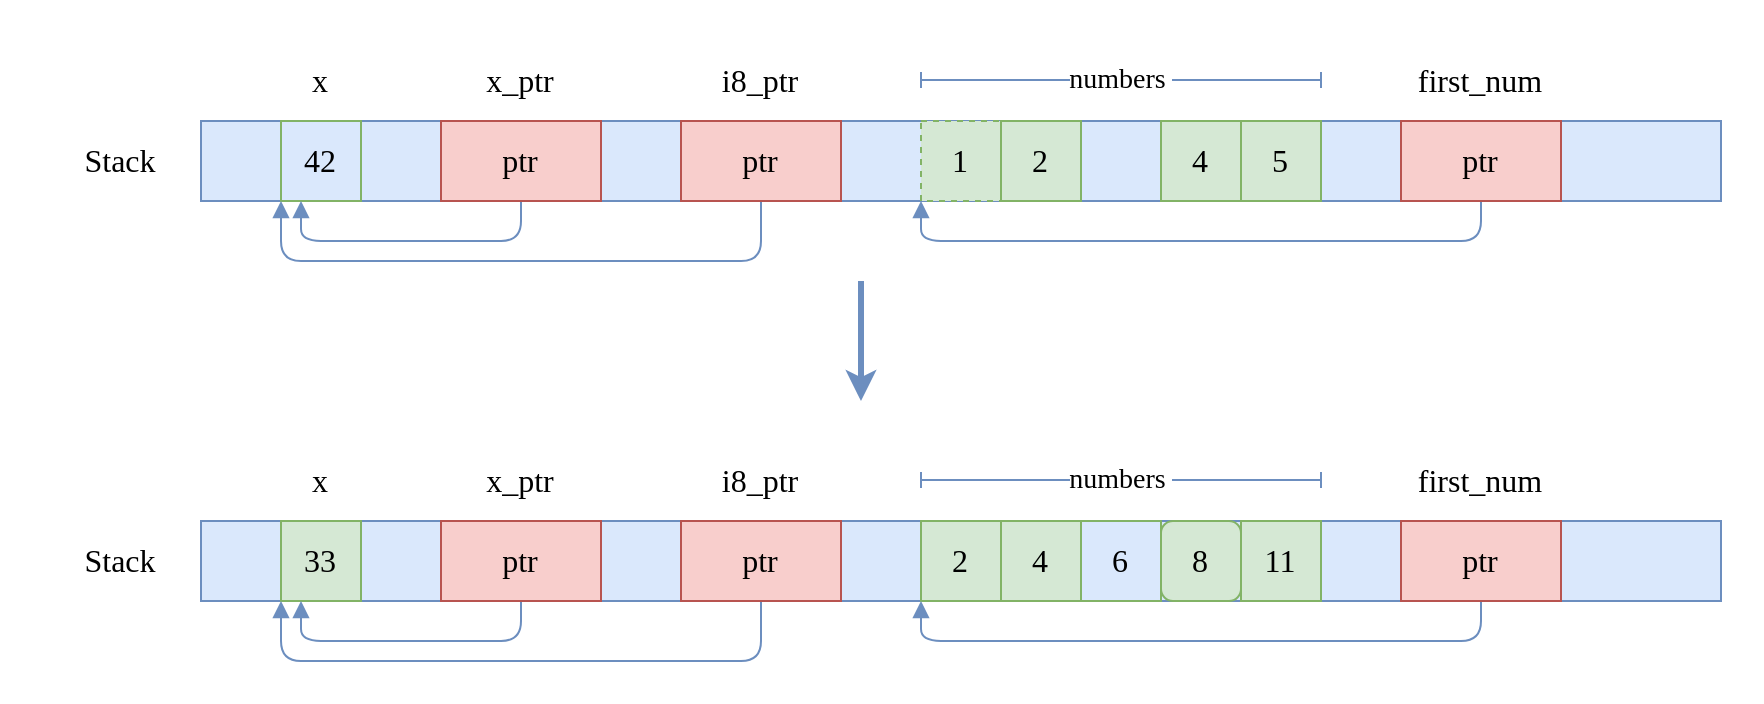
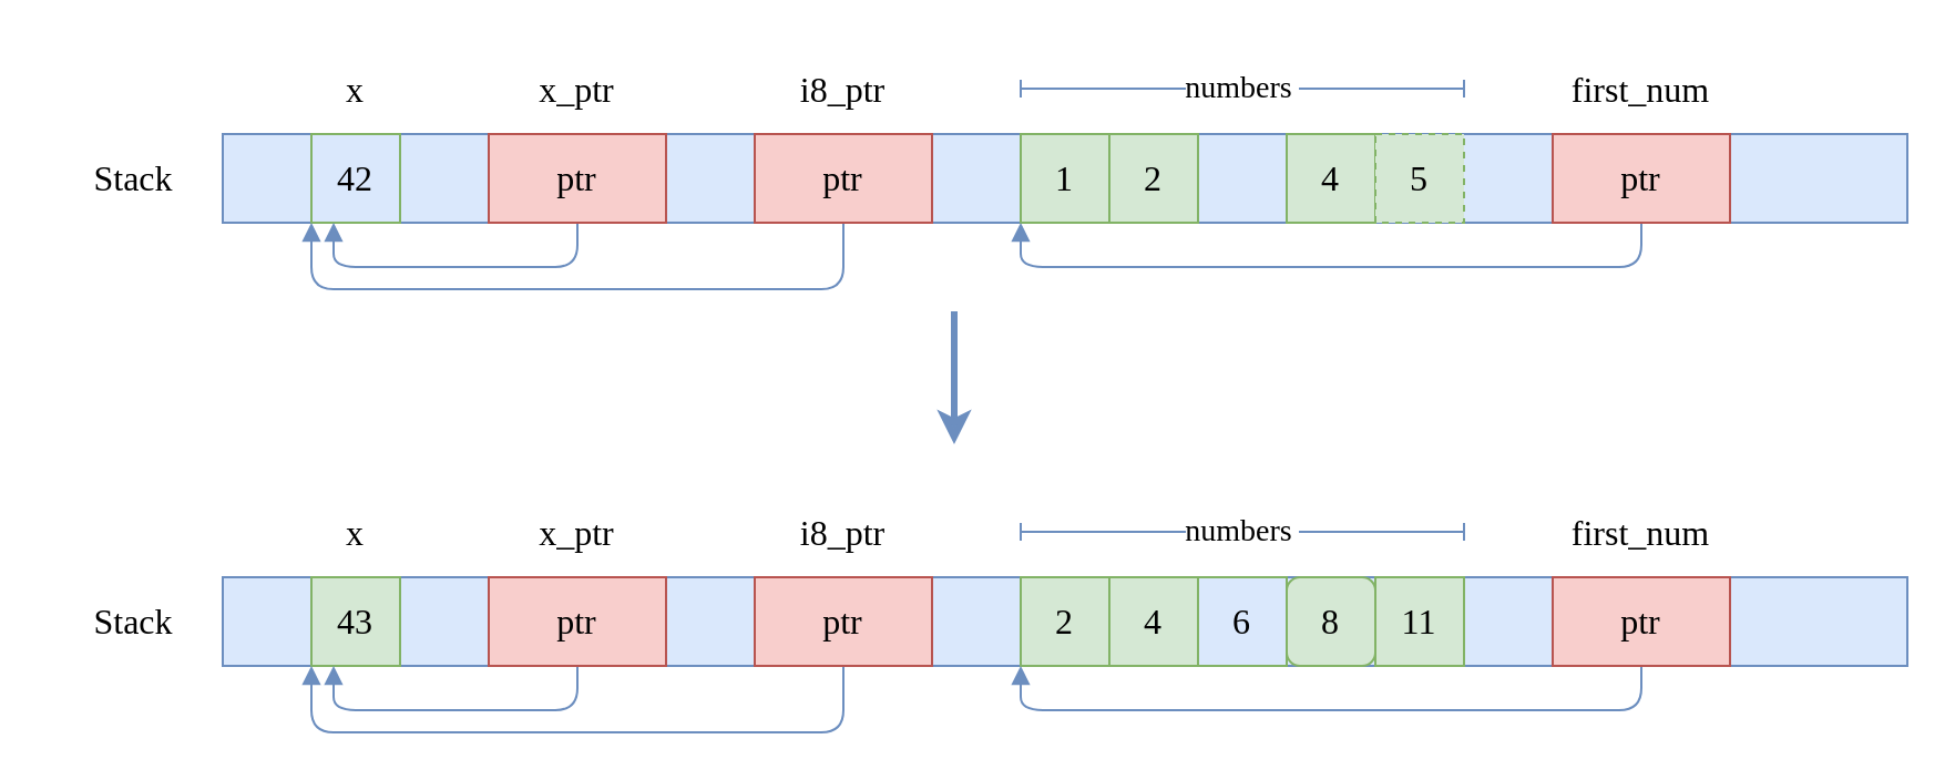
  <mxCell id="0" />
  <mxCell id="1" parent="0" />
  <mxCell id="2" value="" style="rounded=0;whiteSpace=wrap;html=1;shadow=0;strokeColor=#6c8ebf;strokeWidth=1;fontFamily=Ubuntu;fontSize=16;fontStyle=0;fillColor=#dae8fc;" vertex="1" parent="1"><mxGeometry x="100" y="60" width="760" height="40" as="geometry" /></mxCell>
  <mxCell id="3" value="Stack" style="text;html=1;align=center;verticalAlign=middle;whiteSpace=wrap;rounded=0;fontFamily=Ubuntu;fontSize=16;fontStyle=0;" vertex="1" parent="1"><mxGeometry x="20" y="60" width="80" height="40" as="geometry" /></mxCell>
- <mxCell id="4" value="1" style="rounded=0;whiteSpace=wrap;html=1;shadow=0;strokeColor=#82b366;strokeWidth=1;fontFamily=Ubuntu;fontSize=16;fontStyle=0;fillColor=#d5e8d4;dashed=1;" vertex="1" parent="1"><mxGeometry x="460" y="60" width="40" height="40" as="geometry" /></mxCell>
+ <mxCell id="4" value="1" style="rounded=0;whiteSpace=wrap;html=1;shadow=0;strokeColor=#82b366;strokeWidth=1;fontFamily=Ubuntu;fontSize=16;fontStyle=0;fillColor=#d5e8d4;" vertex="1" parent="1"><mxGeometry x="460" y="60" width="40" height="40" as="geometry" /></mxCell>
  <mxCell id="5" value="2" style="rounded=0;whiteSpace=wrap;html=1;shadow=0;strokeColor=#82b366;strokeWidth=1;fontFamily=Ubuntu;fontSize=16;fontStyle=0;fillColor=#d5e8d4;" vertex="1" parent="1"><mxGeometry x="500" y="60" width="40" height="40" as="geometry" /></mxCell>
  <mxCell id="6" value="4" style="rounded=0;whiteSpace=wrap;html=1;shadow=0;strokeColor=#82b366;strokeWidth=1;fontFamily=Ubuntu;fontSize=16;fontStyle=0;fillColor=#d5e8d4;" vertex="1" parent="1"><mxGeometry x="580" y="60" width="40" height="40" as="geometry" /></mxCell>
- <mxCell id="7" value="5" style="rounded=0;whiteSpace=wrap;html=1;shadow=0;strokeColor=#82b366;strokeWidth=1;fontFamily=Ubuntu;fontSize=16;fontStyle=0;fillColor=#d5e8d4;" vertex="1" parent="1"><mxGeometry x="620" y="60" width="40" height="40" as="geometry" /></mxCell>
+ <mxCell id="7" value="5" style="rounded=0;whiteSpace=wrap;html=1;shadow=0;strokeColor=#82b366;strokeWidth=1;fontFamily=Ubuntu;fontSize=16;fontStyle=0;fillColor=#d5e8d4;dashed=1;" vertex="1" parent="1"><mxGeometry x="620" y="60" width="40" height="40" as="geometry" /></mxCell>
  <mxCell id="8" value="numbers&amp;nbsp;" style="endArrow=baseDash;startArrow=baseDash;html=1;rounded=1;shadow=0;strokeColor=#6c8ebf;strokeWidth=1;fontFamily=Ubuntu;fontSize=14;fontStyle=0;fillColor=#dae8fc;endFill=0;startFill=0;" edge="1" parent="1"><mxGeometry width="50" height="50" relative="1" as="geometry"><mxPoint x="460" y="39.5" as="sourcePoint" /><mxPoint x="660" y="39.5" as="targetPoint" /></mxGeometry></mxCell>
  <mxCell id="9" style="edgeStyle=orthogonalEdgeStyle;rounded=1;orthogonalLoop=1;jettySize=auto;html=1;entryX=0;entryY=1;entryDx=0;entryDy=0;shadow=0;strokeColor=#6c8ebf;strokeWidth=1;fontFamily=Ubuntu;fontSize=14;fontStyle=0;endArrow=block;endFill=1;fillColor=#dae8fc;" edge="1" parent="1" source="10" target="4"><mxGeometry relative="1" as="geometry"><Array as="points"><mxPoint x="740" y="120" /><mxPoint x="460" y="120" /></Array></mxGeometry></mxCell>
  <mxCell id="10" value="ptr" style="rounded=0;whiteSpace=wrap;html=1;shadow=0;strokeColor=#b85450;strokeWidth=1;fontFamily=Ubuntu;fontSize=16;fontStyle=0;fillColor=#f8cecc;" vertex="1" parent="1"><mxGeometry x="700" y="60" width="80" height="40" as="geometry" /></mxCell>
  <mxCell id="11" value="42" style="rounded=0;whiteSpace=wrap;html=1;shadow=0;strokeColor=#82b366;strokeWidth=1;fontFamily=Ubuntu;fontSize=16;fontStyle=0;fillColor=#dae8fc;" vertex="1" parent="1"><mxGeometry x="140" y="60" width="40" height="40" as="geometry" /></mxCell>
  <mxCell id="12" value="x" style="text;html=1;align=center;verticalAlign=middle;whiteSpace=wrap;rounded=0;fontFamily=Ubuntu;fontSize=16;fontStyle=0;" vertex="1" parent="1"><mxGeometry x="140" y="20" width="40" height="40" as="geometry" /></mxCell>
  <mxCell id="13" style="edgeStyle=orthogonalEdgeStyle;rounded=1;orthogonalLoop=1;jettySize=auto;html=1;entryX=0.25;entryY=1;entryDx=0;entryDy=0;shadow=0;strokeColor=#6c8ebf;strokeWidth=1;fontFamily=Ubuntu;fontSize=14;fontStyle=0;endArrow=block;endFill=1;fillColor=#dae8fc;exitX=0.5;exitY=1;exitDx=0;exitDy=0;" edge="1" parent="1" source="14" target="11"><mxGeometry relative="1" as="geometry" /></mxCell>
  <mxCell id="14" value="ptr" style="rounded=0;whiteSpace=wrap;html=1;shadow=0;strokeColor=#b85450;strokeWidth=1;fontFamily=Ubuntu;fontSize=16;fontStyle=0;fillColor=#f8cecc;" vertex="1" parent="1"><mxGeometry x="220" y="60" width="80" height="40" as="geometry" /></mxCell>
  <mxCell id="15" value="x_ptr" style="text;html=1;align=center;verticalAlign=middle;whiteSpace=wrap;rounded=0;fontFamily=Ubuntu;fontSize=16;fontStyle=0;" vertex="1" parent="1"><mxGeometry x="220" y="20" width="80" height="40" as="geometry" /></mxCell>
  <mxCell id="16" style="edgeStyle=orthogonalEdgeStyle;rounded=1;orthogonalLoop=1;jettySize=auto;html=1;entryX=0;entryY=1;entryDx=0;entryDy=0;shadow=0;strokeColor=#6c8ebf;strokeWidth=1;fontFamily=Ubuntu;fontSize=14;fontStyle=0;endArrow=block;endFill=1;fillColor=#dae8fc;" edge="1" parent="1" source="17" target="11"><mxGeometry relative="1" as="geometry"><Array as="points"><mxPoint x="380" y="130" /><mxPoint x="140" y="130" /></Array></mxGeometry></mxCell>
  <mxCell id="17" value="ptr" style="rounded=0;whiteSpace=wrap;html=1;shadow=0;strokeColor=#b85450;strokeWidth=1;fontFamily=Ubuntu;fontSize=16;fontStyle=0;fillColor=#f8cecc;" vertex="1" parent="1"><mxGeometry x="340" y="60" width="80" height="40" as="geometry" /></mxCell>
  <mxCell id="18" value="i8_ptr" style="text;html=1;align=center;verticalAlign=middle;whiteSpace=wrap;rounded=0;fontFamily=Ubuntu;fontSize=16;fontStyle=0;" vertex="1" parent="1"><mxGeometry x="340" y="20" width="80" height="40" as="geometry" /></mxCell>
  <mxCell id="19" value="first_num" style="text;html=1;align=center;verticalAlign=middle;whiteSpace=wrap;rounded=0;fontFamily=Ubuntu;fontSize=16;fontStyle=0;" vertex="1" parent="1"><mxGeometry x="700" y="20" width="80" height="40" as="geometry" /></mxCell>
  <mxCell id="20" value="" style="rounded=0;whiteSpace=wrap;html=1;shadow=0;strokeColor=#6c8ebf;strokeWidth=1;fontFamily=Ubuntu;fontSize=16;fontStyle=0;fillColor=#dae8fc;" vertex="1" parent="1"><mxGeometry x="100" y="260" width="760" height="40" as="geometry" /></mxCell>
  <mxCell id="21" value="Stack" style="text;html=1;align=center;verticalAlign=middle;whiteSpace=wrap;rounded=0;fontFamily=Ubuntu;fontSize=16;fontStyle=0;" vertex="1" parent="1"><mxGeometry x="20" y="260" width="80" height="40" as="geometry" /></mxCell>
  <mxCell id="22" value="2" style="rounded=0;whiteSpace=wrap;html=1;shadow=0;strokeColor=#82b366;strokeWidth=1;fontFamily=Ubuntu;fontSize=16;fontStyle=0;fillColor=#d5e8d4;" vertex="1" parent="1"><mxGeometry x="460" y="260" width="40" height="40" as="geometry" /></mxCell>
  <mxCell id="23" value="4" style="rounded=0;whiteSpace=wrap;html=1;shadow=0;strokeColor=#82b366;strokeWidth=1;fontFamily=Ubuntu;fontSize=16;fontStyle=0;fillColor=#d5e8d4;" vertex="1" parent="1"><mxGeometry x="500" y="260" width="40" height="40" as="geometry" /></mxCell>
  <mxCell id="24" value="6" style="rounded=0;whiteSpace=wrap;html=1;shadow=0;strokeColor=#82b366;strokeWidth=1;fontFamily=Ubuntu;fontSize=16;fontStyle=0;fillColor=#dae8fc;" vertex="1" parent="1"><mxGeometry x="540" y="260" width="40" height="40" as="geometry" /></mxCell>
  <mxCell id="25" value="8" style="whiteSpace=wrap;html=1;shadow=0;strokeColor=#82b366;strokeWidth=1;fontFamily=Ubuntu;fontSize=16;fontStyle=0;fillColor=#d5e8d4;rounded=1;" vertex="1" parent="1"><mxGeometry x="580" y="260" width="40" height="40" as="geometry" /></mxCell>
  <mxCell id="26" value="11" style="rounded=0;whiteSpace=wrap;html=1;shadow=0;strokeColor=#82b366;strokeWidth=1;fontFamily=Ubuntu;fontSize=16;fontStyle=0;fillColor=#d5e8d4;" vertex="1" parent="1"><mxGeometry x="620" y="260" width="40" height="40" as="geometry" /></mxCell>
  <mxCell id="27" value="numbers&amp;nbsp;" style="endArrow=baseDash;startArrow=baseDash;html=1;rounded=1;shadow=0;strokeColor=#6c8ebf;strokeWidth=1;fontFamily=Ubuntu;fontSize=14;fontStyle=0;fillColor=#dae8fc;endFill=0;startFill=0;" edge="1" parent="1"><mxGeometry width="50" height="50" relative="1" as="geometry"><mxPoint x="460" y="239.5" as="sourcePoint" /><mxPoint x="660" y="239.5" as="targetPoint" /></mxGeometry></mxCell>
  <mxCell id="28" style="edgeStyle=orthogonalEdgeStyle;rounded=1;orthogonalLoop=1;jettySize=auto;html=1;entryX=0;entryY=1;entryDx=0;entryDy=0;shadow=0;strokeColor=#6c8ebf;strokeWidth=1;fontFamily=Ubuntu;fontSize=14;fontStyle=0;endArrow=block;endFill=1;fillColor=#dae8fc;" edge="1" source="29" target="22" parent="1"><mxGeometry relative="1" as="geometry"><Array as="points"><mxPoint x="740" y="320" /><mxPoint x="460" y="320" /></Array></mxGeometry></mxCell>
  <mxCell id="29" value="ptr" style="rounded=0;whiteSpace=wrap;html=1;shadow=0;strokeColor=#b85450;strokeWidth=1;fontFamily=Ubuntu;fontSize=16;fontStyle=0;fillColor=#f8cecc;" vertex="1" parent="1"><mxGeometry x="700" y="260" width="80" height="40" as="geometry" /></mxCell>
- <mxCell id="30" value="33" style="rounded=0;whiteSpace=wrap;html=1;shadow=0;strokeColor=#82b366;strokeWidth=1;fontFamily=Ubuntu;fontSize=16;fontStyle=0;fillColor=#d5e8d4;" vertex="1" parent="1"><mxGeometry x="140" y="260" width="40" height="40" as="geometry" /></mxCell>
+ <mxCell id="30" value="43" style="rounded=0;whiteSpace=wrap;html=1;shadow=0;strokeColor=#82b366;strokeWidth=1;fontFamily=Ubuntu;fontSize=16;fontStyle=0;fillColor=#d5e8d4;" vertex="1" parent="1"><mxGeometry x="140" y="260" width="40" height="40" as="geometry" /></mxCell>
  <mxCell id="31" value="x" style="text;html=1;align=center;verticalAlign=middle;whiteSpace=wrap;rounded=0;fontFamily=Ubuntu;fontSize=16;fontStyle=0;" vertex="1" parent="1"><mxGeometry x="140" y="220" width="40" height="40" as="geometry" /></mxCell>
  <mxCell id="32" style="edgeStyle=orthogonalEdgeStyle;rounded=1;orthogonalLoop=1;jettySize=auto;html=1;entryX=0.25;entryY=1;entryDx=0;entryDy=0;shadow=0;strokeColor=#6c8ebf;strokeWidth=1;fontFamily=Ubuntu;fontSize=14;fontStyle=0;endArrow=block;endFill=1;fillColor=#dae8fc;exitX=0.5;exitY=1;exitDx=0;exitDy=0;" edge="1" source="33" target="30" parent="1"><mxGeometry relative="1" as="geometry" /></mxCell>
  <mxCell id="33" value="ptr" style="rounded=0;whiteSpace=wrap;html=1;shadow=0;strokeColor=#b85450;strokeWidth=1;fontFamily=Ubuntu;fontSize=16;fontStyle=0;fillColor=#f8cecc;" vertex="1" parent="1"><mxGeometry x="220" y="260" width="80" height="40" as="geometry" /></mxCell>
  <mxCell id="34" value="x_ptr" style="text;html=1;align=center;verticalAlign=middle;whiteSpace=wrap;rounded=0;fontFamily=Ubuntu;fontSize=16;fontStyle=0;" vertex="1" parent="1"><mxGeometry x="220" y="220" width="80" height="40" as="geometry" /></mxCell>
  <mxCell id="35" style="edgeStyle=orthogonalEdgeStyle;rounded=1;orthogonalLoop=1;jettySize=auto;html=1;entryX=0;entryY=1;entryDx=0;entryDy=0;shadow=0;strokeColor=#6c8ebf;strokeWidth=1;fontFamily=Ubuntu;fontSize=14;fontStyle=0;endArrow=block;endFill=1;fillColor=#dae8fc;" edge="1" source="36" target="30" parent="1"><mxGeometry relative="1" as="geometry"><Array as="points"><mxPoint x="380" y="330" /><mxPoint x="140" y="330" /></Array></mxGeometry></mxCell>
  <mxCell id="36" value="ptr" style="rounded=0;whiteSpace=wrap;html=1;shadow=0;strokeColor=#b85450;strokeWidth=1;fontFamily=Ubuntu;fontSize=16;fontStyle=0;fillColor=#f8cecc;" vertex="1" parent="1"><mxGeometry x="340" y="260" width="80" height="40" as="geometry" /></mxCell>
  <mxCell id="37" value="i8_ptr" style="text;html=1;align=center;verticalAlign=middle;whiteSpace=wrap;rounded=0;fontFamily=Ubuntu;fontSize=16;fontStyle=0;" vertex="1" parent="1"><mxGeometry x="340" y="220" width="80" height="40" as="geometry" /></mxCell>
  <mxCell id="38" value="first_num" style="text;html=1;align=center;verticalAlign=middle;whiteSpace=wrap;rounded=0;fontFamily=Ubuntu;fontSize=16;fontStyle=0;" vertex="1" parent="1"><mxGeometry x="700" y="220" width="80" height="40" as="geometry" /></mxCell>
  <mxCell id="39" value="" style="endArrow=classic;html=1;rounded=1;shadow=0;strokeColor=#6c8ebf;strokeWidth=3;fontFamily=Ubuntu;fontSize=14;fontStyle=0;fillColor=#dae8fc;" edge="1" parent="1"><mxGeometry width="50" height="50" relative="1" as="geometry"><mxPoint x="430" y="140" as="sourcePoint" /><mxPoint x="430" y="200" as="targetPoint" /></mxGeometry></mxCell>
